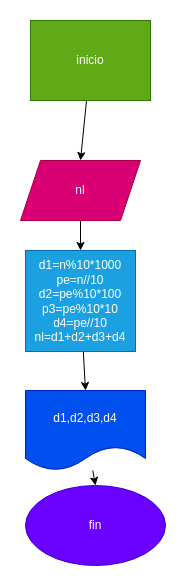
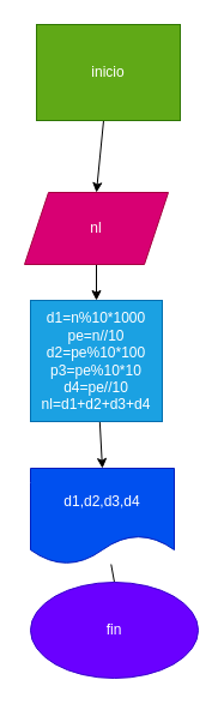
  <mxCell id="0" />
  <mxCell id="1" parent="0" />
  <mxCell id="2" style="edgeStyle=none;html=1;" edge="1" parent="1" source="3"><mxGeometry relative="1" as="geometry"><mxPoint x="80" y="160" as="targetPoint" /></mxGeometry></mxCell>
  <mxCell id="3" value="inicio" style="whiteSpace=wrap;html=1;fillColor=#60a917;fontColor=#ffffff;strokeColor=#2D7600;rounded=0;" vertex="1" parent="1"><mxGeometry x="30" width="120" height="80" as="geometry" y="20" /></mxCell>
  <mxCell id="4" style="edgeStyle=none;html=1;" edge="1" parent="1" source="6"><mxGeometry relative="1" as="geometry"><mxPoint x="80" y="280" as="targetPoint" /></mxGeometry></mxCell>
  <mxCell id="5" style="edgeStyle=none;html=1;entryX=0.5;entryY=0;entryDx=0;entryDy=0;" edge="1" parent="1" source="6" target="9"><mxGeometry relative="1" as="geometry" /></mxCell>
  <mxCell id="6" value="d1=n%10*1000&lt;br&gt;pe=n//10&lt;br&gt;d2=pe%10*100&lt;br&gt;p3=pe%10*10&lt;br&gt;d4=pe//10&lt;br&gt;nl=d1+d2+d3+d4" style="whiteSpace=wrap;html=1;fillColor=#1ba1e2;fontColor=#ffffff;strokeColor=#006EAF;" vertex="1" parent="1"><mxGeometry x="25" y="250" width="110" height="101" as="geometry" /></mxCell>
  <mxCell id="7" style="edgeStyle=none;html=1;" edge="1" parent="1" source="9"><mxGeometry relative="1" as="geometry"><mxPoint x="70" y="430" as="targetPoint" /></mxGeometry></mxCell>
- <mxCell id="8" style="edgeStyle=none;html=1;entryX=0.5;entryY=0;entryDx=0;entryDy=0;" edge="1" parent="1" source="9" target="10"><mxGeometry relative="1" as="geometry" /></mxCell>
+ <mxCell id="8" style="edgeStyle=none;html=1;entryX=0.5;entryY=0;entryDx=0;entryDy=0;endArrow=none;" edge="1" parent="1" source="9" target="10"><mxGeometry relative="1" as="geometry" /></mxCell>
  <mxCell id="9" value="d1,d2,d3,d4" style="shape=document;whiteSpace=wrap;html=1;boundedLbl=1;fillColor=#0050ef;fontColor=#ffffff;strokeColor=#001DBC;" vertex="1" parent="1"><mxGeometry x="25" y="390" width="120" height="80" as="geometry" /></mxCell>
  <mxCell id="10" value="fin" style="ellipse;whiteSpace=wrap;html=1;fillColor=#6a00ff;fontColor=#ffffff;strokeColor=#3700CC;" vertex="1" parent="1"><mxGeometry x="25" y="485" width="140" height="80" as="geometry" /></mxCell>
  <mxCell id="11" style="edgeStyle=none;html=1;entryX=0.5;entryY=0;entryDx=0;entryDy=0;" edge="1" parent="1" source="12" target="6"><mxGeometry relative="1" as="geometry" /></mxCell>
  <mxCell id="12" value="nl" style="shape=parallelogram;perimeter=parallelogramPerimeter;whiteSpace=wrap;html=1;fixedSize=1;fillColor=#d80073;fontColor=#ffffff;strokeColor=#A50040;" vertex="1" parent="1"><mxGeometry x="20" y="160" width="120" height="60" as="geometry" /></mxCell>
